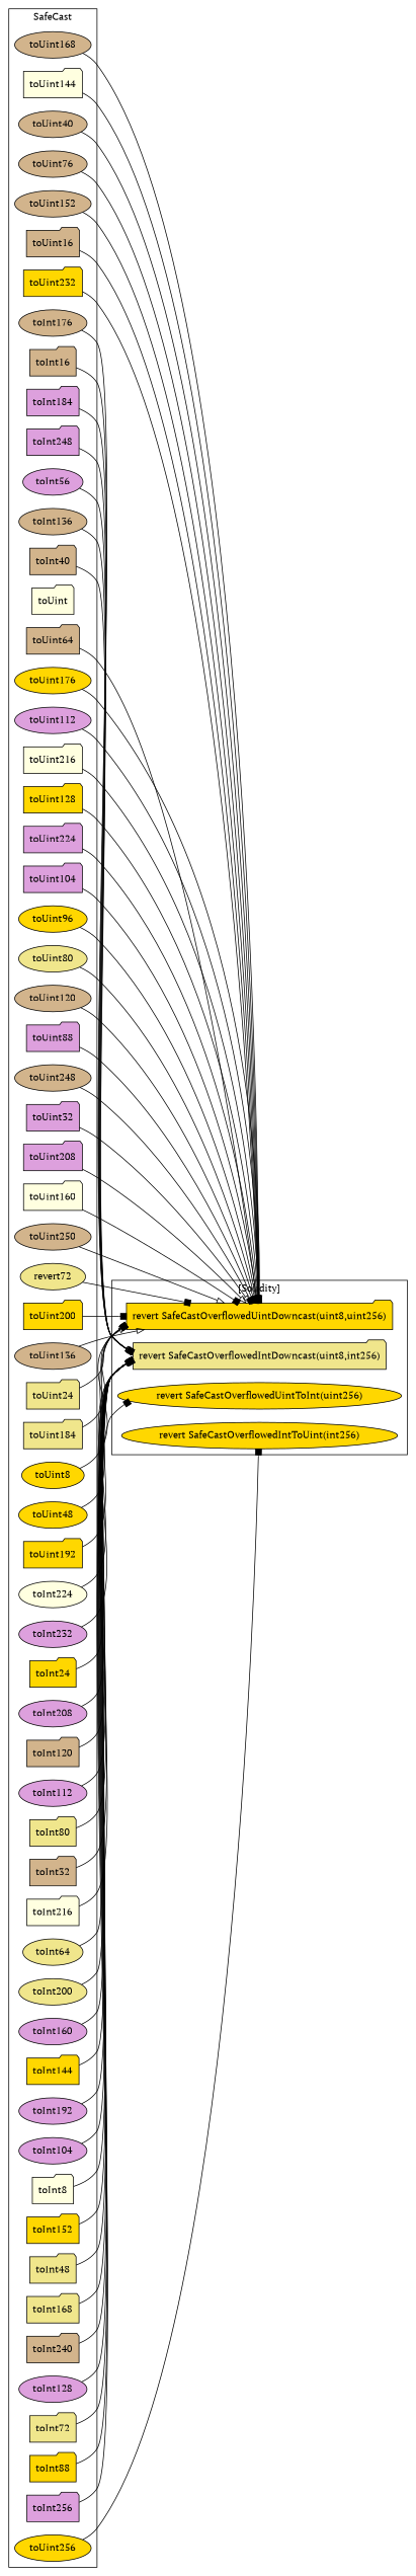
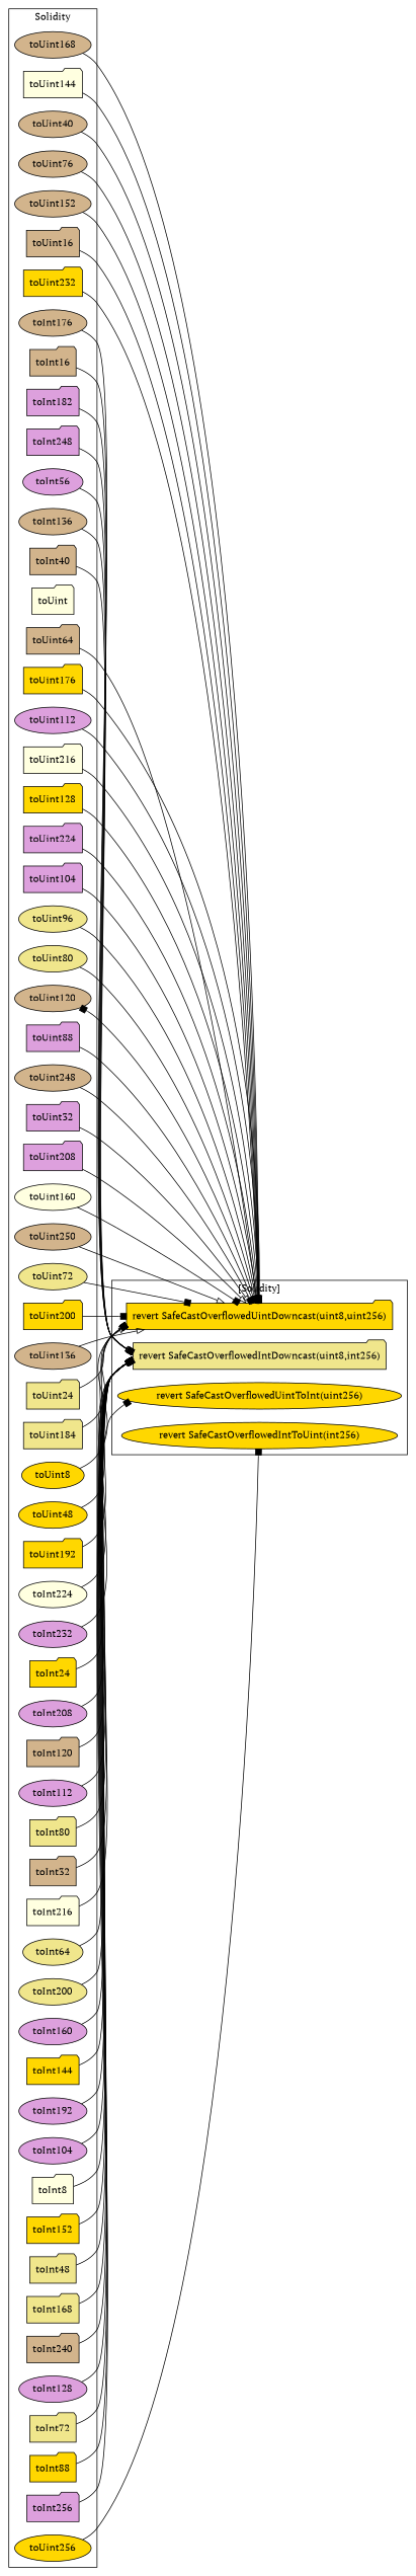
  strict digraph {
    fontname="PT Serif"
    rankdir=LR
    node [fillcolor=tan fontname="PT Serif" shape=folder style=filled]
    edge [arrowhead=box fontname="PT Serif"]
    n1 [label=toUint168 shape=ellipse]
    n2 [fillcolor=lightyellow label=toUint144]
    n3 [label=toUint40 shape=ellipse]
    n4 [label=toInt176 shape=ellipse]
    n5 [label=toInt16]
    n6 [label=toUint76 shape=ellipse]
-   n7 [fillcolor=plum label=toInt184]
+   n7 [fillcolor=plum label=toInt182]
    n8 [label=toUint152 shape=ellipse]
    n9 [fillcolor=plum label=toInt248]
    n10 [label=toUint16]
    n11 [fillcolor=plum label=toInt56 shape=ellipse]
    n12 [fillcolor=gold label=toUint232]
    n13 [label=toInt136 shape=ellipse]
    n14 [label=toInt40]
    n15 [fillcolor=lightyellow label=toUint]
    n16 [fillcolor=khaki label=toUint80 shape=ellipse]
    n17 [label=toUint120 shape=ellipse]
    n18 [fillcolor=plum label=toInt192 shape=ellipse]
    n19 [fillcolor=plum label=toUint88]
    n20 [fillcolor=plum label=toInt104 shape=ellipse]
    n21 [fillcolor=lightyellow label=toInt8]
    n22 [label=toUint248 shape=ellipse]
    n23 [fillcolor=gold label=toInt152]
    n24 [fillcolor=plum label=toUint32]
    n25 [fillcolor=plum label=toUint208]
    n26 [fillcolor=khaki label=toInt48]
    n27 [fillcolor=khaki label=toInt168]
    n28 [label=toInt240]
-   n29 [fillcolor=lightyellow label=toUint160]
+   n29 [fillcolor=lightyellow label=toUint160 shape=ellipse]
    n30 [fillcolor=plum label=toInt128 shape=ellipse]
    n31 [fillcolor=khaki label=toInt72]
    n32 [fillcolor=gold label=toInt88]
    n33 [label=toUint250 shape=ellipse]
-   n34 [fillcolor=khaki label=revert72 shape=ellipse]
+   n34 [fillcolor=khaki label=toUint72 shape=ellipse]
    n35 [fillcolor=lightyellow label=toInt224 shape=ellipse]
    n36 [fillcolor=gold label=toUint200]
    n37 [label=toUint136 shape=ellipse]
    n38 [fillcolor=khaki label=toUint24]
    n39 [fillcolor=khaki label=toUint184]
    n40 [fillcolor=gold label=toUint8 shape=ellipse]
    n41 [fillcolor=gold label=toUint48 shape=ellipse]
    n42 [fillcolor=plum label=toInt232 shape=ellipse]
    n43 [fillcolor=gold label=toUint192]
    n44 [label=toUint64]
-   n45 [fillcolor=gold label=toUint176 shape=ellipse]
+   n45 [fillcolor=gold label=toUint176]
    n46 [fillcolor=gold label=toInt24]
    n47 [fillcolor=plum label=toUint112 shape=ellipse]
    n48 [fillcolor=plum label=toInt208 shape=ellipse]
    n49 [label=toInt120]
    n50 [fillcolor=plum label=toInt112 shape=ellipse]
    n51 [fillcolor=lightyellow label=toUint216]
    n52 [fillcolor=gold label=toUint128]
    n53 [fillcolor=khaki label=toInt80]
    n54 [label=toInt32]
    n55 [fillcolor=plum label=toInt256]
    n56 [fillcolor=lightyellow label=toInt216]
    n57 [fillcolor=khaki label=toInt64 shape=ellipse]
    n58 [fillcolor=plum label=toUint224]
    n59 [fillcolor=khaki label=toInt200 shape=ellipse]
    n60 [fillcolor=plum label=toInt160 shape=ellipse]
    n61 [fillcolor=plum label=toUint104]
-   n62 [fillcolor=gold label=toUint96 shape=ellipse]
+   n62 [fillcolor=khaki label=toUint96 shape=ellipse]
    n63 [fillcolor=gold label=toInt144]
    n64 [fillcolor=gold label=toUint256 shape=ellipse]
    "revert SafeCastOverflowedUintDowncast(uint8,uint256)" [fillcolor=gold]
    "revert SafeCastOverflowedIntDowncast(uint8,int256)" [fillcolor=khaki]
    "revert SafeCastOverflowedUintToInt(uint256)" [fillcolor=gold shape=ellipse]
    "revert SafeCastOverflowedIntToUint(int256)" [fillcolor=gold shape=ellipse]
    subgraph cluster_1 {
-     label=SafeCast
+     label=Solidity
      n1
      n2
      n3
      n4
      n5
      n6
      n7
      n8
      n9
      n10
      n11
      n12
      n13
      n14
      n15
      n16
      n17
      n18
      n19
      n20
      n21
      n22
      n23
      n24
      n25
      n26
      n27
      n28
      n29
      n30
      n31
      n32
      n33
      n34
      n35
      n36
      n37
      n38
      n39
      n40
      n41
      n42
      n43
      n44
      n45
      n46
      n47
      n48
      n49
      n50
      n51
      n52
      n53
      n54
      n55
      n56
      n57
      n58
      n59
      n60
      n61
      n62
      n63
      n64
    }
    subgraph cluster_2 {
      label="[Solidity]"
      "revert SafeCastOverflowedUintDowncast(uint8,uint256)"
      "revert SafeCastOverflowedIntDowncast(uint8,int256)"
      "revert SafeCastOverflowedUintToInt(uint256)"
      "revert SafeCastOverflowedIntToUint(int256)"
    }
    n1 -> "revert SafeCastOverflowedUintDowncast(uint8,uint256)"
    n2 -> "revert SafeCastOverflowedUintDowncast(uint8,uint256)"
    n3 -> "revert SafeCastOverflowedUintDowncast(uint8,uint256)"
    n4 -> "revert SafeCastOverflowedIntDowncast(uint8,int256)" [arrowhead=onormal]
    n5 -> "revert SafeCastOverflowedIntDowncast(uint8,int256)" [arrowhead=onormal]
    n6 -> "revert SafeCastOverflowedUintDowncast(uint8,uint256)"
    n7 -> "revert SafeCastOverflowedIntDowncast(uint8,int256)"
    n8 -> "revert SafeCastOverflowedUintDowncast(uint8,uint256)" [arrowhead=onormal]
    n9 -> "revert SafeCastOverflowedIntDowncast(uint8,int256)" [arrowhead=onormal]
    n10 -> "revert SafeCastOverflowedUintDowncast(uint8,uint256)"
    n11 -> "revert SafeCastOverflowedIntDowncast(uint8,int256)"
    n12 -> "revert SafeCastOverflowedUintDowncast(uint8,uint256)"
    n13 -> "revert SafeCastOverflowedIntDowncast(uint8,int256)"
    n14 -> "revert SafeCastOverflowedIntDowncast(uint8,int256)"
    n16 -> "revert SafeCastOverflowedUintDowncast(uint8,uint256)" [arrowhead=onormal]
-   n17 -> "revert SafeCastOverflowedUintDowncast(uint8,uint256)"
+   "revert SafeCastOverflowedUintDowncast(uint8,uint256)" -> n17
    n18 -> "revert SafeCastOverflowedIntDowncast(uint8,int256)" [arrowhead=onormal]
    n19 -> "revert SafeCastOverflowedUintDowncast(uint8,uint256)"
    n20 -> "revert SafeCastOverflowedIntDowncast(uint8,int256)"
    n21 -> "revert SafeCastOverflowedIntDowncast(uint8,int256)"
    n22 -> "revert SafeCastOverflowedUintDowncast(uint8,uint256)"
    n23 -> "revert SafeCastOverflowedIntDowncast(uint8,int256)"
    n24 -> "revert SafeCastOverflowedUintDowncast(uint8,uint256)" [arrowhead=onormal]
    n25 -> "revert SafeCastOverflowedUintDowncast(uint8,uint256)" [arrowhead=onormal]
    n26 -> "revert SafeCastOverflowedIntDowncast(uint8,int256)" [arrowhead=onormal]
    n27 -> "revert SafeCastOverflowedIntDowncast(uint8,int256)" [arrowhead=onormal]
    n28 -> "revert SafeCastOverflowedIntDowncast(uint8,int256)"
    n29 -> "revert SafeCastOverflowedUintDowncast(uint8,uint256)"
    n30 -> "revert SafeCastOverflowedIntDowncast(uint8,int256)"
    n31 -> "revert SafeCastOverflowedIntDowncast(uint8,int256)" [arrowhead=onormal]
    n32 -> "revert SafeCastOverflowedIntDowncast(uint8,int256)" [arrowhead=onormal]
    n33 -> "revert SafeCastOverflowedUintDowncast(uint8,uint256)" [arrowhead=onormal]
    n34 -> "revert SafeCastOverflowedUintDowncast(uint8,uint256)"
    n35 -> "revert SafeCastOverflowedIntDowncast(uint8,int256)"
    n36 -> "revert SafeCastOverflowedUintDowncast(uint8,uint256)"
    n37 -> "revert SafeCastOverflowedUintDowncast(uint8,uint256)" [arrowhead=onormal]
    n38 -> "revert SafeCastOverflowedUintDowncast(uint8,uint256)" [arrowhead=onormal]
    n39 -> "revert SafeCastOverflowedUintDowncast(uint8,uint256)"
    n40 -> "revert SafeCastOverflowedUintDowncast(uint8,uint256)"
    n41 -> "revert SafeCastOverflowedUintDowncast(uint8,uint256)"
    n42 -> "revert SafeCastOverflowedIntDowncast(uint8,int256)"
    n43 -> "revert SafeCastOverflowedUintDowncast(uint8,uint256)" [arrowhead=onormal]
    n44 -> "revert SafeCastOverflowedUintDowncast(uint8,uint256)" [arrowhead=onormal]
    n45 -> "revert SafeCastOverflowedUintDowncast(uint8,uint256)" [arrowhead=onormal]
    n46 -> "revert SafeCastOverflowedIntDowncast(uint8,int256)" [arrowhead=onormal]
    n47 -> "revert SafeCastOverflowedUintDowncast(uint8,uint256)" [arrowhead=onormal]
    n48 -> "revert SafeCastOverflowedIntDowncast(uint8,int256)"
    n49 -> "revert SafeCastOverflowedIntDowncast(uint8,int256)" [arrowhead=onormal]
    n50 -> "revert SafeCastOverflowedIntDowncast(uint8,int256)"
    n51 -> "revert SafeCastOverflowedUintDowncast(uint8,uint256)" [arrowhead=onormal]
    n52 -> "revert SafeCastOverflowedUintDowncast(uint8,uint256)" [arrowhead=onormal]
    n53 -> "revert SafeCastOverflowedIntDowncast(uint8,int256)" [arrowhead=onormal]
    n54 -> "revert SafeCastOverflowedIntDowncast(uint8,int256)" [arrowhead=onormal]
    n55 -> "revert SafeCastOverflowedUintToInt(uint256)"
    n56 -> "revert SafeCastOverflowedIntDowncast(uint8,int256)"
    n57 -> "revert SafeCastOverflowedIntDowncast(uint8,int256)"
    n58 -> "revert SafeCastOverflowedUintDowncast(uint8,uint256)" [arrowhead=onormal]
    n59 -> "revert SafeCastOverflowedIntDowncast(uint8,int256)"
    n60 -> "revert SafeCastOverflowedIntDowncast(uint8,int256)" [arrowhead=onormal]
    n61 -> "revert SafeCastOverflowedUintDowncast(uint8,uint256)" [arrowhead=onormal]
    n62 -> "revert SafeCastOverflowedUintDowncast(uint8,uint256)" [arrowhead=onormal]
    n63 -> "revert SafeCastOverflowedIntDowncast(uint8,int256)"
    n64 -> "revert SafeCastOverflowedIntToUint(int256)"
  }
